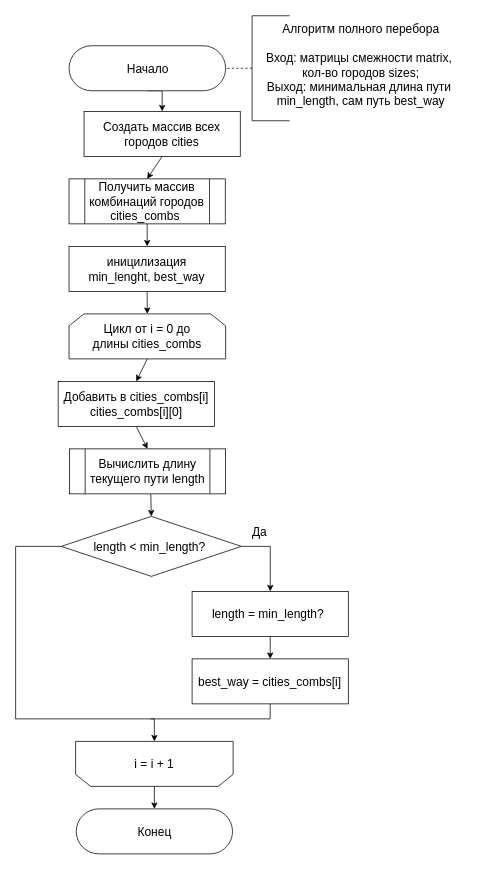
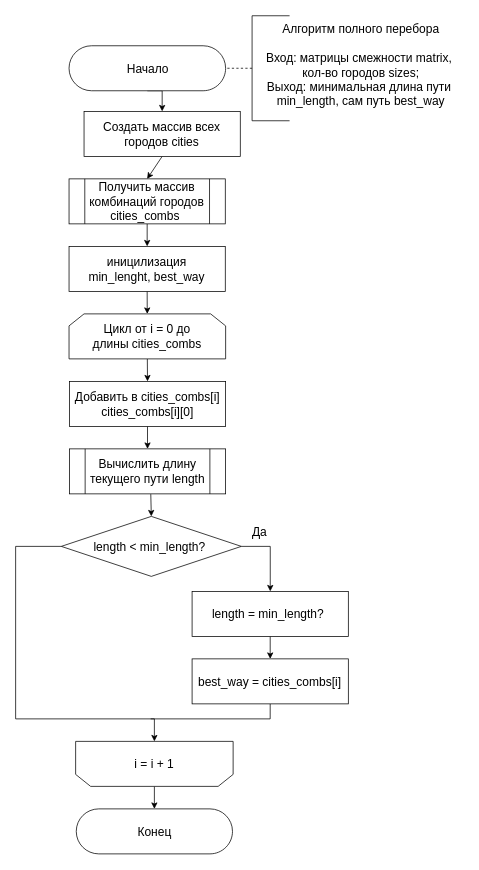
  <mxCell id="0" />
  <mxCell id="1" parent="0" />
  <mxCell id="2" style="edgeStyle=orthogonalEdgeStyle;rounded=0;orthogonalLoop=1;jettySize=auto;html=1;exitX=0.5;exitY=0.5;exitDx=0;exitDy=30;exitPerimeter=0;fontSize=16;entryX=0.5;entryY=0;entryDx=0;entryDy=0;" edge="1" parent="1" source="3" target="8"><mxGeometry relative="1" as="geometry"><mxPoint x="195" y="146" as="targetPoint" /></mxGeometry></mxCell>
  <mxCell id="3" value="&lt;font style=&quot;font-size: 16px&quot;&gt;Начало&lt;/font&gt;" style="html=1;dashed=0;whitespace=wrap;shape=mxgraph.dfd.start" vertex="1" parent="1"><mxGeometry x="91.22" y="60.5" width="208.78" height="60" as="geometry" /></mxCell>
  <mxCell id="4" style="edgeStyle=orthogonalEdgeStyle;rounded=0;orthogonalLoop=1;jettySize=auto;html=1;exitX=0;exitY=0.5;exitDx=0;exitDy=0;exitPerimeter=0;entryX=1;entryY=0.5;entryDx=0;entryDy=0;entryPerimeter=0;dashed=1;endArrow=none;endFill=0;" edge="1" parent="1" source="5" target="3"><mxGeometry relative="1" as="geometry" /></mxCell>
  <mxCell id="5" value="" style="strokeWidth=1;html=1;shape=mxgraph.flowchart.annotation_1;align=left;pointerEvents=1;" vertex="1" parent="1"><mxGeometry x="335.28" y="20.5" width="50" height="140" as="geometry" /></mxCell>
  <mxCell id="6" value="&lt;div&gt;&lt;span style=&quot;font-size: 16px&quot;&gt;Алгоритм полного перебора&lt;/span&gt;&lt;/div&gt;&lt;div&gt;&lt;span style=&quot;font-size: 16px&quot;&gt;&lt;br&gt;&lt;/span&gt;&lt;/div&gt;&lt;font&gt;&lt;div&gt;&lt;font size=&quot;3&quot;&gt;Вход: матрицы смежности matrix&lt;/font&gt;&lt;span style=&quot;font-size: medium&quot;&gt;,&amp;nbsp;&lt;/span&gt;&lt;br&gt;&lt;/div&gt;&lt;div&gt;&lt;span style=&quot;font-size: medium&quot;&gt;кол-во городов sizes;&lt;/span&gt;&lt;/div&gt;&lt;div&gt;&lt;span style=&quot;font-size: 16px&quot;&gt;Выход: минимальная длина пути&amp;nbsp;&lt;/span&gt;&lt;/div&gt;&lt;div&gt;&lt;span style=&quot;font-size: 16px&quot;&gt;min_length, сам путь best_way&lt;/span&gt;&lt;/div&gt;&lt;/font&gt;" style="text;html=1;align=center;verticalAlign=middle;resizable=0;points=[];autosize=1;strokeColor=none;fillColor=none;" vertex="1" parent="1"><mxGeometry x="345.28" y="40.5" width="270" height="90" as="geometry" /></mxCell>
  <mxCell id="7" style="edgeStyle=none;html=1;exitX=0.5;exitY=1;exitDx=0;exitDy=0;entryX=0.5;entryY=0;entryDx=0;entryDy=0;" edge="1" parent="1" source="8" target="10"><mxGeometry relative="1" as="geometry" /></mxCell>
  <mxCell id="8" value="&lt;font style=&quot;font-size: 16px&quot;&gt;Создать массив всех городов cities&lt;br&gt;&lt;/font&gt;" style="rounded=0;whiteSpace=wrap;html=1;shadow=0;glass=0;sketch=0;strokeWidth=1;gradientColor=none;" vertex="1" parent="1"><mxGeometry x="111.22" y="148" width="208.31" height="60" as="geometry" /></mxCell>
  <mxCell id="9" style="edgeStyle=none;html=1;exitX=0.5;exitY=1;exitDx=0;exitDy=0;entryX=0.5;entryY=0;entryDx=0;entryDy=0;" edge="1" parent="1" source="10" target="12"><mxGeometry relative="1" as="geometry" /></mxCell>
  <mxCell id="10" value="&lt;span style=&quot;font-size: 16px&quot;&gt;Получить массив комбинаций городов cities_combs&amp;nbsp;&lt;/span&gt;" style="shape=process;whiteSpace=wrap;html=1;backgroundOutline=1;" vertex="1" parent="1"><mxGeometry x="91.22" y="238" width="208.31" height="60" as="geometry" /></mxCell>
  <mxCell id="11" style="edgeStyle=none;html=1;exitX=0.5;exitY=1;exitDx=0;exitDy=0;" edge="1" parent="1" source="12" target="14"><mxGeometry relative="1" as="geometry" /></mxCell>
  <mxCell id="12" value="&lt;font style=&quot;font-size: 16px&quot;&gt;иницилизация &lt;br&gt;min_lenght,&amp;nbsp;best_way&lt;br&gt;&lt;/font&gt;" style="rounded=0;whiteSpace=wrap;html=1;shadow=0;glass=0;sketch=0;strokeWidth=1;gradientColor=none;" vertex="1" parent="1"><mxGeometry x="91.22" y="328" width="208.31" height="60" as="geometry" /></mxCell>
  <mxCell id="13" style="edgeStyle=none;html=1;exitX=0.5;exitY=1;exitDx=0;exitDy=0;entryX=0.5;entryY=0;entryDx=0;entryDy=0;" edge="1" parent="1" source="14" target="16"><mxGeometry relative="1" as="geometry" /></mxCell>
  <mxCell id="14" value="&lt;font&gt;&lt;span style=&quot;font-size: 16px&quot;&gt;Цикл от i = 0 до &lt;br&gt;длины&amp;nbsp;&lt;/span&gt;&lt;span style=&quot;font-size: 16px&quot;&gt;cities_combs&lt;/span&gt;&lt;br&gt;&lt;/font&gt;" style="shape=loopLimit;whiteSpace=wrap;html=1;strokeWidth=1;" vertex="1" parent="1"><mxGeometry x="91.22" y="418" width="208.78" height="60" as="geometry" /></mxCell>
  <mxCell id="15" style="edgeStyle=none;html=1;exitX=0.5;exitY=1;exitDx=0;exitDy=0;entryX=0.5;entryY=0;entryDx=0;entryDy=0;" edge="1" parent="1" source="16" target="18"><mxGeometry relative="1" as="geometry"><mxPoint x="196" y="598" as="targetPoint" /></mxGeometry></mxCell>
- <mxCell id="16" value="&lt;font style=&quot;font-size: 16px&quot;&gt;Добавить в cities_combs[i]&lt;br&gt;cities_combs[i][0]&lt;br&gt;&lt;/font&gt;" style="rounded=0;whiteSpace=wrap;html=1;shadow=0;glass=0;sketch=0;strokeWidth=1;gradientColor=none;" vertex="1" parent="1"><mxGeometry x="76.69" y="508" width="208.31" height="60" as="geometry" /></mxCell>
+ <mxCell id="16" value="&lt;font style=&quot;font-size: 16px&quot;&gt;Добавить в cities_combs[i]&lt;br&gt;cities_combs[i][0]&lt;br&gt;&lt;/font&gt;" style="rounded=0;whiteSpace=wrap;html=1;shadow=0;glass=0;sketch=0;strokeWidth=1;gradientColor=none;" vertex="1" parent="1"><mxGeometry x="91.69" y="508" width="208.31" height="60" as="geometry" /></mxCell>
  <mxCell id="17" style="edgeStyle=none;html=1;exitX=0.521;exitY=1.006;exitDx=0;exitDy=0;entryX=0.5;entryY=0;entryDx=0;entryDy=0;entryPerimeter=0;exitPerimeter=0;" edge="1" parent="1" source="18" target="22"><mxGeometry relative="1" as="geometry" /></mxCell>
  <mxCell id="18" value="&lt;span style=&quot;font-size: 16px&quot;&gt;Вычислить длину текущего пути length&lt;/span&gt;" style="shape=process;whiteSpace=wrap;html=1;backgroundOutline=1;" vertex="1" parent="1"><mxGeometry x="91.69" y="598" width="208.31" height="60" as="geometry" /></mxCell>
  <mxCell id="19" value="&lt;font style=&quot;font-size: 16px&quot;&gt;Конец&lt;/font&gt;" style="html=1;dashed=0;whitespace=wrap;shape=mxgraph.dfd.start" vertex="1" parent="1"><mxGeometry x="100.85" y="1078" width="208.31" height="60" as="geometry" /></mxCell>
  <mxCell id="20" style="edgeStyle=orthogonalEdgeStyle;html=1;exitX=1;exitY=0.5;exitDx=0;exitDy=0;exitPerimeter=0;rounded=0;" edge="1" parent="1" source="22" target="24"><mxGeometry relative="1" as="geometry" /></mxCell>
  <mxCell id="21" style="edgeStyle=orthogonalEdgeStyle;rounded=0;html=1;exitX=0;exitY=0.5;exitDx=0;exitDy=0;exitPerimeter=0;" edge="1" parent="1" source="22" target="29"><mxGeometry relative="1" as="geometry"><Array as="points"><mxPoint x="20" y="728" /><mxPoint x="20" y="958" /><mxPoint x="205" y="958" /></Array></mxGeometry></mxCell>
  <mxCell id="22" value="&lt;span style=&quot;font-size: 16px&quot;&gt;length &amp;lt; min_length?&amp;nbsp;&lt;/span&gt;&lt;span style=&quot;font-size: 16px&quot;&gt;&lt;br&gt;&lt;/span&gt;" style="strokeWidth=1;html=1;shape=mxgraph.flowchart.decision;whiteSpace=wrap;rounded=1;shadow=0;glass=0;sketch=0;gradientColor=none;" vertex="1" parent="1"><mxGeometry x="80.92" y="688" width="240" height="80" as="geometry" /></mxCell>
  <mxCell id="23" style="edgeStyle=orthogonalEdgeStyle;rounded=0;html=1;exitX=0.5;exitY=1;exitDx=0;exitDy=0;entryX=0.5;entryY=0;entryDx=0;entryDy=0;" edge="1" parent="1" source="24" target="26"><mxGeometry relative="1" as="geometry" /></mxCell>
  <mxCell id="24" value="&lt;font style=&quot;font-size: 16px&quot;&gt;length = min_length?&amp;nbsp;&lt;br&gt;&lt;/font&gt;" style="rounded=0;whiteSpace=wrap;html=1;shadow=0;glass=0;sketch=0;strokeWidth=1;gradientColor=none;" vertex="1" parent="1"><mxGeometry x="255.28" y="788" width="208.31" height="60" as="geometry" /></mxCell>
  <mxCell id="25" style="edgeStyle=orthogonalEdgeStyle;rounded=0;html=1;exitX=0.5;exitY=1;exitDx=0;exitDy=0;endArrow=none;endFill=0;" edge="1" parent="1" source="26"><mxGeometry relative="1" as="geometry"><mxPoint x="200" y="958" as="targetPoint" /><Array as="points"><mxPoint x="359" y="958" /></Array></mxGeometry></mxCell>
  <mxCell id="26" value="&lt;font style=&quot;font-size: 16px&quot;&gt;best_way = cities_combs[i]&lt;br&gt;&lt;/font&gt;" style="rounded=0;whiteSpace=wrap;html=1;shadow=0;glass=0;sketch=0;strokeWidth=1;gradientColor=none;" vertex="1" parent="1"><mxGeometry x="255.28" y="878" width="208.31" height="60" as="geometry" /></mxCell>
  <mxCell id="27" value="&lt;font style=&quot;font-size: 16px&quot;&gt;Да&lt;/font&gt;" style="text;html=1;align=center;verticalAlign=middle;resizable=0;points=[];autosize=1;strokeColor=none;" vertex="1" parent="1"><mxGeometry x="330" y="698" width="30" height="20" as="geometry" /></mxCell>
  <mxCell id="28" style="edgeStyle=orthogonalEdgeStyle;rounded=0;html=1;exitX=0.5;exitY=0;exitDx=0;exitDy=0;entryX=0.5;entryY=0.5;entryDx=0;entryDy=-30;endArrow=classic;endFill=1;entryPerimeter=0;" edge="1" parent="1" source="29" target="19"><mxGeometry relative="1" as="geometry"><mxPoint x="205.845" y="1078" as="targetPoint" /></mxGeometry></mxCell>
  <mxCell id="29" value="&lt;font style=&quot;font-size: 16px&quot;&gt;i = i + 1&lt;br&gt;&lt;/font&gt;" style="shape=loopLimit;whiteSpace=wrap;html=1;strokeWidth=1;direction=west;" vertex="1" parent="1"><mxGeometry x="100" y="988" width="210" height="60" as="geometry" /></mxCell>
